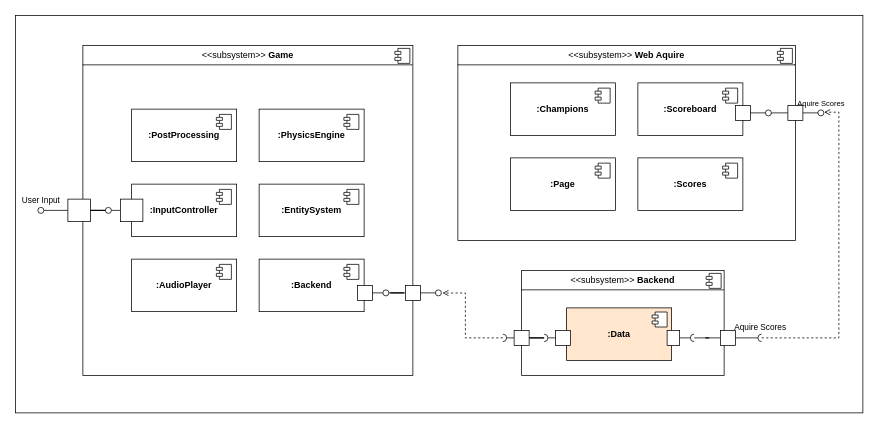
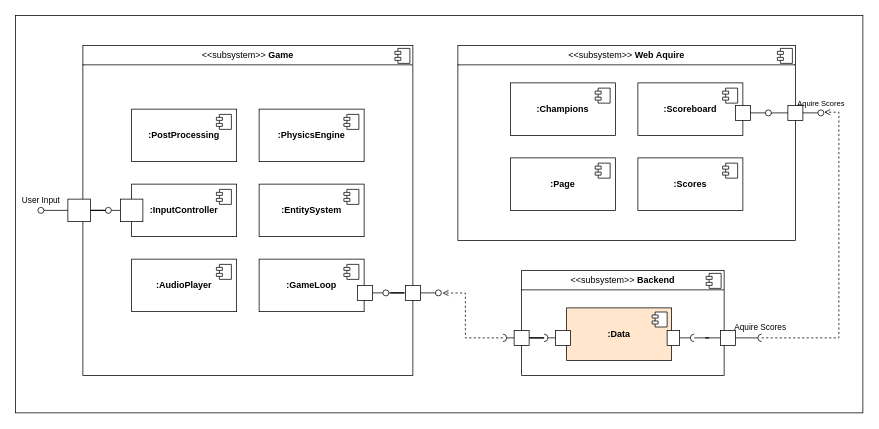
  <mxCell id="0" />
  <mxCell id="1" parent="0" />
  <mxCell id="2" value="" style="rounded=0;whiteSpace=wrap;html=1;" vertex="1" parent="1"><mxGeometry y="20" width="1130" height="530" as="geometry" x="20" /></mxCell>
  <mxCell id="3" value="" style="group" parent="1" vertex="1" connectable="0"><mxGeometry x="610" y="60" width="450" height="260" as="geometry" /></mxCell>
  <mxCell id="4" value="&lt;p style=&quot;margin:0px;margin-top:6px;text-align:center;&quot;&gt;&amp;lt;&amp;lt;subsystem&amp;gt;&amp;gt;&lt;b&gt;&amp;nbsp;Web Aquire&lt;/b&gt;&lt;/p&gt;&lt;hr size=&quot;1&quot; style=&quot;border-style:solid;&quot;&gt;&lt;p style=&quot;margin:0px;margin-left:8px;&quot;&gt;&lt;br&gt;&lt;/p&gt;" style="align=left;overflow=fill;html=1;dropTarget=0;whiteSpace=wrap;" parent="3" vertex="1"><mxGeometry width="450" height="260" as="geometry" /></mxCell>
  <mxCell id="5" value="" style="shape=component;jettyWidth=8;jettyHeight=4;" parent="4" vertex="1"><mxGeometry x="1" width="20" height="20" relative="1" as="geometry"><mxPoint x="-24" y="4" as="offset" /></mxGeometry></mxCell>
  <mxCell id="6" value="&lt;b&gt;:Champions&lt;/b&gt;" style="html=1;dropTarget=0;whiteSpace=wrap;" parent="3" vertex="1"><mxGeometry x="70" y="50" width="140" height="70" as="geometry" /></mxCell>
  <mxCell id="7" value="" style="shape=module;jettyWidth=8;jettyHeight=4;" parent="6" vertex="1"><mxGeometry x="1" width="20" height="20" relative="1" as="geometry"><mxPoint x="-27" y="7" as="offset" /></mxGeometry></mxCell>
  <mxCell id="8" value="&lt;b&gt;:Page&lt;/b&gt;" style="html=1;dropTarget=0;whiteSpace=wrap;" parent="3" vertex="1"><mxGeometry x="70" y="150" width="140" height="70" as="geometry" /></mxCell>
  <mxCell id="9" value="" style="shape=module;jettyWidth=8;jettyHeight=4;" parent="8" vertex="1"><mxGeometry x="1" width="20" height="20" relative="1" as="geometry"><mxPoint x="-27" y="7" as="offset" /></mxGeometry></mxCell>
  <mxCell id="10" value="&lt;b&gt;:Scores&lt;/b&gt;" style="html=1;dropTarget=0;whiteSpace=wrap;" parent="3" vertex="1"><mxGeometry x="240" y="150" width="140" height="70" as="geometry" /></mxCell>
  <mxCell id="11" value="" style="shape=module;jettyWidth=8;jettyHeight=4;" parent="10" vertex="1"><mxGeometry x="1" width="20" height="20" relative="1" as="geometry"><mxPoint x="-27" y="7" as="offset" /></mxGeometry></mxCell>
  <mxCell id="12" value="&lt;b&gt;:Scoreboard&lt;/b&gt;" style="html=1;dropTarget=0;whiteSpace=wrap;" parent="3" vertex="1"><mxGeometry x="240" y="50" width="140" height="70" as="geometry" /></mxCell>
  <mxCell id="13" value="" style="shape=module;jettyWidth=8;jettyHeight=4;" parent="12" vertex="1"><mxGeometry x="1" width="20" height="20" relative="1" as="geometry"><mxPoint x="-27" y="7" as="offset" /></mxGeometry></mxCell>
  <mxCell id="14" value="" style="html=1;rounded=0;" vertex="1" parent="3"><mxGeometry x="370" y="80" width="20" height="20" as="geometry" /></mxCell>
  <mxCell id="15" value="" style="endArrow=none;html=1;rounded=0;align=center;verticalAlign=top;endFill=0;labelBackgroundColor=none;endSize=2;" edge="1" source="14" target="16" parent="3"><mxGeometry relative="1" as="geometry" /></mxCell>
  <mxCell id="16" value="" style="ellipse;html=1;fontSize=11;align=center;fillColor=none;points=[];aspect=fixed;resizable=0;verticalAlign=bottom;labelPosition=center;verticalLabelPosition=top;flipH=1;" vertex="1" parent="3"><mxGeometry x="410" y="86" width="8" height="8" as="geometry" /></mxCell>
  <mxCell id="17" value="" style="group" parent="1" vertex="1" connectable="0"><mxGeometry x="725" y="360" width="295" height="140" as="geometry" /></mxCell>
  <mxCell id="18" value="&lt;p style=&quot;margin:0px;margin-top:6px;text-align:center;&quot;&gt;&amp;lt;&amp;lt;subsystem&amp;gt;&amp;gt;&lt;b&gt;&amp;nbsp;Backend&lt;/b&gt;&lt;/p&gt;&lt;hr size=&quot;1&quot; style=&quot;border-style:solid;&quot;&gt;&lt;p style=&quot;margin:0px;margin-left:8px;&quot;&gt;&lt;br&gt;&lt;/p&gt;" style="align=left;overflow=fill;html=1;dropTarget=0;whiteSpace=wrap;" parent="17" vertex="1"><mxGeometry x="-30" width="270" height="140" as="geometry" /></mxCell>
  <mxCell id="19" value="" style="shape=component;jettyWidth=8;jettyHeight=4;" parent="18" vertex="1"><mxGeometry x="1" width="20" height="20" relative="1" as="geometry"><mxPoint x="-24" y="4" as="offset" /></mxGeometry></mxCell>
  <mxCell id="20" value="&lt;b&gt;:Data&lt;/b&gt;" style="html=1;dropTarget=0;whiteSpace=wrap;container=0;fillColor=#ffe6cc;" parent="17" vertex="1"><mxGeometry x="30" y="50" width="140" height="70" as="geometry" /></mxCell>
  <mxCell id="21" value="" style="shape=component;jettyWidth=8;jettyHeight=4;" vertex="1" parent="17"><mxGeometry x="144.0" y="55.5" width="20" height="20" as="geometry" /></mxCell>
  <mxCell id="22" value="" style="html=1;rounded=0;" vertex="1" parent="17"><mxGeometry x="164" y="80" width="16.67" height="20" as="geometry" /></mxCell>
  <mxCell id="23" value="" style="endArrow=none;html=1;rounded=0;align=center;verticalAlign=top;endFill=0;labelBackgroundColor=none;endSize=2;" edge="1" source="22" target="24" parent="17"><mxGeometry relative="1" as="geometry" /></mxCell>
  <mxCell id="24" value="" style="shape=requiredInterface;html=1;fontSize=11;align=center;fillColor=none;points=[];aspect=fixed;resizable=0;verticalAlign=bottom;labelPosition=center;verticalLabelPosition=top;flipH=1;" vertex="1" parent="17"><mxGeometry x="195" y="85" width="5" height="10" as="geometry" /></mxCell>
  <mxCell id="25" style="edgeStyle=orthogonalEdgeStyle;rounded=0;orthogonalLoop=1;jettySize=auto;html=1;endArrow=none;endFill=0;" edge="1" parent="17" source="26" target="24"><mxGeometry relative="1" as="geometry" /></mxCell>
  <mxCell id="26" value="" style="html=1;rounded=0;" vertex="1" parent="17"><mxGeometry x="235" y="80" width="20" height="20" as="geometry" /></mxCell>
  <mxCell id="27" value="" style="endArrow=none;html=1;rounded=0;align=center;verticalAlign=top;endFill=0;labelBackgroundColor=none;endSize=2;" edge="1" source="26" target="28" parent="17"><mxGeometry relative="1" as="geometry" /></mxCell>
  <mxCell id="28" value="Aquire Scores" style="shape=requiredInterface;html=1;fontSize=11;align=center;fillColor=none;points=[];aspect=fixed;resizable=0;verticalAlign=bottom;labelPosition=center;verticalLabelPosition=top;flipH=1;" vertex="1" parent="17"><mxGeometry x="285" y="85" width="5" height="10" as="geometry" /></mxCell>
  <mxCell id="29" value="" style="html=1;rounded=0;" vertex="1" parent="17"><mxGeometry x="15" y="80" width="20" height="20" as="geometry" /></mxCell>
  <mxCell id="30" value="" style="group" parent="1" vertex="1" connectable="0"><mxGeometry x="110" y="60" width="490" height="440" as="geometry" /></mxCell>
  <mxCell id="31" value="" style="shape=component;jettyWidth=8;jettyHeight=4;" parent="30" vertex="1"><mxGeometry x="416" y="4" width="20" height="20" as="geometry"><mxPoint x="-24" y="4" as="offset" /></mxGeometry></mxCell>
  <mxCell id="32" value="&lt;p style=&quot;margin:0px;margin-top:6px;text-align:center;&quot;&gt;&amp;lt;&amp;lt;subsystem&amp;gt;&amp;gt;&lt;b&gt; Game&lt;/b&gt;&lt;/p&gt;&lt;hr size=&quot;1&quot; style=&quot;border-style:solid;&quot;&gt;&lt;p style=&quot;margin:0px;margin-left:8px;&quot;&gt;&lt;br&gt;&lt;/p&gt;" style="align=left;overflow=fill;html=1;dropTarget=0;whiteSpace=wrap;container=0;" parent="30" vertex="1"><mxGeometry width="440" height="440" as="geometry" /></mxCell>
  <mxCell id="33" value="&lt;b&gt;:PostProcessing&lt;/b&gt;" style="html=1;dropTarget=0;whiteSpace=wrap;" parent="30" vertex="1"><mxGeometry x="65" y="85" width="140" height="70" as="geometry" /></mxCell>
  <mxCell id="34" value="" style="shape=module;jettyWidth=8;jettyHeight=4;" parent="33" vertex="1"><mxGeometry x="1" width="20" height="20" relative="1" as="geometry"><mxPoint x="-27" y="7" as="offset" /></mxGeometry></mxCell>
  <mxCell id="35" value="&lt;b&gt;:AudioPlayer&lt;/b&gt;" style="html=1;dropTarget=0;whiteSpace=wrap;" parent="30" vertex="1"><mxGeometry x="65" y="285" width="140" height="70" as="geometry" /></mxCell>
  <mxCell id="36" value="" style="shape=module;jettyWidth=8;jettyHeight=4;" parent="35" vertex="1"><mxGeometry x="1" width="20" height="20" relative="1" as="geometry"><mxPoint x="-27" y="7" as="offset" /></mxGeometry></mxCell>
  <mxCell id="37" value="&lt;b&gt;:InputController&lt;/b&gt;" style="html=1;dropTarget=0;whiteSpace=wrap;" parent="30" vertex="1"><mxGeometry x="65" y="185" width="140" height="70" as="geometry" /></mxCell>
  <mxCell id="38" value="" style="shape=module;jettyWidth=8;jettyHeight=4;" parent="37" vertex="1"><mxGeometry x="1" width="20" height="20" relative="1" as="geometry"><mxPoint x="-27" y="7" as="offset" /></mxGeometry></mxCell>
  <mxCell id="39" value="&lt;b&gt;:EntitySystem&lt;/b&gt;" style="html=1;dropTarget=0;whiteSpace=wrap;" parent="30" vertex="1"><mxGeometry x="235" y="185" width="140" height="70" as="geometry" /></mxCell>
  <mxCell id="40" value="" style="shape=module;jettyWidth=8;jettyHeight=4;" parent="39" vertex="1"><mxGeometry x="1" width="20" height="20" relative="1" as="geometry"><mxPoint x="-27" y="7" as="offset" /></mxGeometry></mxCell>
- <mxCell id="41" value="&lt;b&gt;:Backend&lt;/b&gt;" style="html=1;dropTarget=0;whiteSpace=wrap;" parent="30" vertex="1"><mxGeometry x="235" y="285" width="140" height="70" as="geometry" /></mxCell>
+ <mxCell id="41" value="&lt;b&gt;:GameLoop&lt;/b&gt;" style="html=1;dropTarget=0;whiteSpace=wrap;" parent="30" vertex="1"><mxGeometry x="235" y="285" width="140" height="70" as="geometry" /></mxCell>
  <mxCell id="42" value="" style="shape=module;jettyWidth=8;jettyHeight=4;" parent="41" vertex="1"><mxGeometry x="1" width="20" height="20" relative="1" as="geometry"><mxPoint x="-27" y="7" as="offset" /></mxGeometry></mxCell>
  <mxCell id="43" value="&lt;b&gt;:PhysicsEngine&lt;/b&gt;" style="html=1;dropTarget=0;whiteSpace=wrap;" parent="30" vertex="1"><mxGeometry x="235" y="85" width="140" height="70" as="geometry" /></mxCell>
  <mxCell id="44" value="" style="shape=module;jettyWidth=8;jettyHeight=4;" parent="43" vertex="1"><mxGeometry x="1" width="20" height="20" relative="1" as="geometry"><mxPoint x="-27" y="7" as="offset" /></mxGeometry></mxCell>
  <mxCell id="45" value="" style="shape=module;jettyWidth=8;jettyHeight=4;" parent="30" vertex="1"><mxGeometry x="416" y="4" width="20" height="20" as="geometry" /></mxCell>
  <mxCell id="46" value="" style="html=1;rounded=0;" parent="30" vertex="1"><mxGeometry x="50" y="205" width="30" height="30" as="geometry" /></mxCell>
  <mxCell id="47" value="" style="endArrow=none;html=1;rounded=0;align=center;verticalAlign=top;endFill=0;labelBackgroundColor=none;endSize=2;" parent="30" source="46" target="48" edge="1"><mxGeometry relative="1" as="geometry" /></mxCell>
  <mxCell id="48" value="" style="ellipse;html=1;fontSize=11;align=center;fillColor=none;points=[];aspect=fixed;resizable=0;verticalAlign=bottom;labelPosition=center;verticalLabelPosition=top;flipH=1;" parent="30" vertex="1"><mxGeometry x="30" y="216" width="8" height="8" as="geometry" /></mxCell>
  <mxCell id="49" value="" style="html=1;rounded=0;" vertex="1" parent="30"><mxGeometry x="366" y="320" width="20" height="20" as="geometry" /></mxCell>
  <mxCell id="50" value="" style="endArrow=none;html=1;rounded=0;align=center;verticalAlign=top;endFill=0;labelBackgroundColor=none;endSize=2;" edge="1" source="49" target="52" parent="30"><mxGeometry relative="1" as="geometry" /></mxCell>
  <mxCell id="51" style="edgeStyle=orthogonalEdgeStyle;rounded=0;orthogonalLoop=1;jettySize=auto;html=1;entryX=0;entryY=0.5;entryDx=0;entryDy=0;endArrow=none;endFill=0;" edge="1" parent="30" source="52" target="53"><mxGeometry relative="1" as="geometry" /></mxCell>
  <mxCell id="52" value="" style="ellipse;html=1;fontSize=11;align=center;fillColor=none;points=[];aspect=fixed;resizable=0;verticalAlign=bottom;labelPosition=center;verticalLabelPosition=top;flipH=1;" vertex="1" parent="30"><mxGeometry x="400" y="326" width="8" height="8" as="geometry" /></mxCell>
  <mxCell id="53" value="" style="html=1;rounded=0;" vertex="1" parent="30"><mxGeometry x="430" y="320" width="20" height="20" as="geometry" /></mxCell>
  <mxCell id="54" value="" style="endArrow=none;html=1;rounded=0;align=center;verticalAlign=top;endFill=0;labelBackgroundColor=none;endSize=2;" edge="1" source="53" target="55" parent="30"><mxGeometry relative="1" as="geometry" /></mxCell>
  <mxCell id="55" value="" style="ellipse;html=1;fontSize=11;align=center;fillColor=none;points=[];aspect=fixed;resizable=0;verticalAlign=bottom;labelPosition=center;verticalLabelPosition=top;flipH=1;" vertex="1" parent="30"><mxGeometry x="470" y="326" width="8" height="8" as="geometry" /></mxCell>
  <mxCell id="56" value="" style="html=1;rounded=0;" parent="1" vertex="1"><mxGeometry x="90" y="265" width="30" height="30" as="geometry" /></mxCell>
  <mxCell id="57" value="" style="endArrow=none;html=1;rounded=0;align=center;verticalAlign=top;endFill=0;labelBackgroundColor=none;endSize=2;" parent="1" source="56" target="58" edge="1"><mxGeometry relative="1" as="geometry" /></mxCell>
  <mxCell id="58" value="User Input" style="ellipse;html=1;fontSize=11;align=center;fillColor=none;points=[];aspect=fixed;resizable=0;verticalAlign=bottom;labelPosition=center;verticalLabelPosition=top;flipH=1;" parent="1" vertex="1"><mxGeometry x="50" y="276" width="8" height="8" as="geometry" /></mxCell>
  <mxCell id="59" style="edgeStyle=orthogonalEdgeStyle;rounded=0;orthogonalLoop=1;jettySize=auto;html=1;entryX=1;entryY=0.5;entryDx=0;entryDy=0;endArrow=none;endFill=0;" parent="1" source="48" target="56" edge="1"><mxGeometry relative="1" as="geometry" /></mxCell>
  <mxCell id="60" value="" style="html=1;rounded=0;" vertex="1" parent="1"><mxGeometry x="1050" y="140" width="20" height="20" as="geometry" /></mxCell>
  <mxCell id="61" value="" style="endArrow=none;html=1;rounded=0;align=center;verticalAlign=top;endFill=0;labelBackgroundColor=none;endSize=2;" edge="1" source="60" target="62" parent="1"><mxGeometry relative="1" as="geometry" /></mxCell>
  <mxCell id="62" value="&lt;font style=&quot;font-size: 10px;&quot;&gt;Aquire Scores&lt;/font&gt;" style="ellipse;html=1;fontSize=11;align=center;fillColor=none;points=[];aspect=fixed;resizable=0;verticalAlign=bottom;labelPosition=center;verticalLabelPosition=top;flipH=1;" vertex="1" parent="1"><mxGeometry x="1090" y="146" width="8" height="8" as="geometry" /></mxCell>
  <mxCell id="63" style="edgeStyle=orthogonalEdgeStyle;rounded=0;orthogonalLoop=1;jettySize=auto;html=1;entryX=0.06;entryY=0.556;entryDx=0;entryDy=0;entryPerimeter=0;endArrow=none;endFill=0;" edge="1" parent="1" source="60" target="16"><mxGeometry relative="1" as="geometry" /></mxCell>
  <mxCell id="64" style="edgeStyle=orthogonalEdgeStyle;rounded=0;orthogonalLoop=1;jettySize=auto;html=1;entryX=-0.043;entryY=0.384;entryDx=0;entryDy=0;entryPerimeter=0;dashed=1;endArrow=open;endFill=0;" edge="1" parent="1" source="28" target="62"><mxGeometry relative="1" as="geometry" /></mxCell>
  <mxCell id="65" value="" style="shape=requiredInterface;html=1;fontSize=11;align=center;fillColor=none;points=[];aspect=fixed;resizable=0;verticalAlign=bottom;labelPosition=center;verticalLabelPosition=top;flipH=1;direction=west;" vertex="1" parent="1"><mxGeometry x="725" y="445" width="5" height="10" as="geometry" /></mxCell>
  <mxCell id="66" value="" style="endArrow=none;html=1;rounded=0;align=center;verticalAlign=top;endFill=0;labelBackgroundColor=none;endSize=2;" edge="1" source="29" target="65" parent="1"><mxGeometry relative="1" as="geometry" /></mxCell>
  <mxCell id="67" style="edgeStyle=orthogonalEdgeStyle;rounded=0;orthogonalLoop=1;jettySize=auto;html=1;exitX=1;exitY=0.5;exitDx=0;exitDy=0;endArrow=none;endFill=0;" edge="1" parent="1" source="68" target="65"><mxGeometry relative="1" as="geometry" /></mxCell>
  <mxCell id="68" value="" style="html=1;rounded=0;" vertex="1" parent="1"><mxGeometry x="685" y="440" width="20" height="20" as="geometry" /></mxCell>
  <mxCell id="69" value="" style="endArrow=none;html=1;rounded=0;align=center;verticalAlign=top;endFill=0;labelBackgroundColor=none;endSize=2;" edge="1" source="68" target="70" parent="1"><mxGeometry relative="1" as="geometry" /></mxCell>
  <mxCell id="70" value="" style="shape=requiredInterface;html=1;fontSize=11;align=center;fillColor=none;points=[];aspect=fixed;resizable=0;verticalAlign=bottom;labelPosition=center;verticalLabelPosition=top;flipH=1;direction=west;" vertex="1" parent="1"><mxGeometry x="670" y="445" width="5" height="10" as="geometry" /></mxCell>
  <mxCell id="71" style="edgeStyle=orthogonalEdgeStyle;rounded=0;orthogonalLoop=1;jettySize=auto;html=1;entryX=-0.179;entryY=0.523;entryDx=0;entryDy=0;entryPerimeter=0;dashed=1;endArrow=open;endFill=0;" edge="1" parent="1" source="70" target="55"><mxGeometry relative="1" as="geometry"><Array as="points"><mxPoint x="620" y="450" /><mxPoint x="620" y="390" /></Array></mxGeometry></mxCell>
